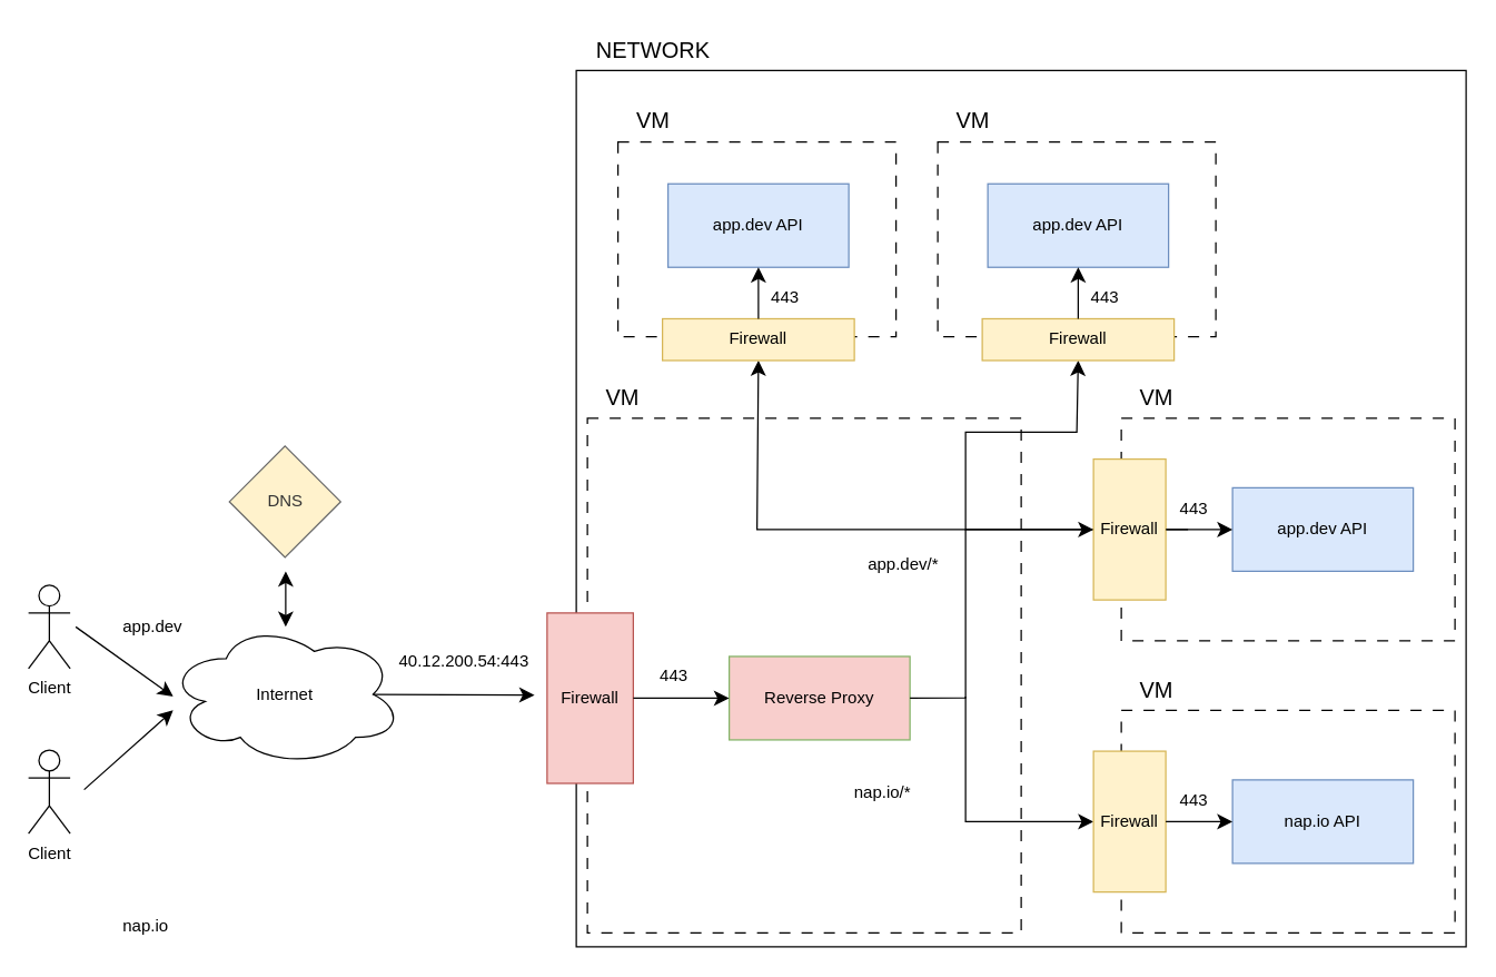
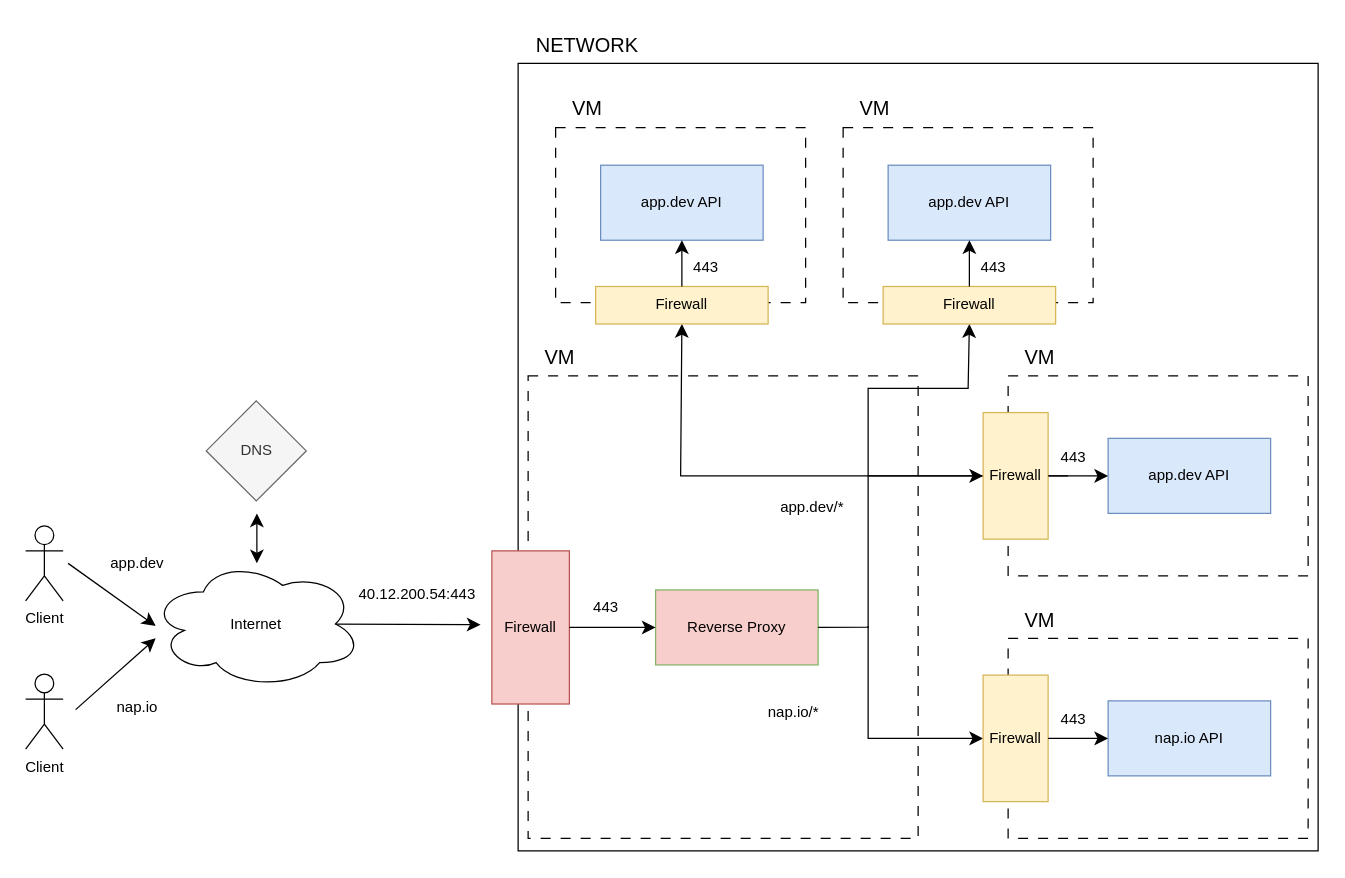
  <mxCell id="0" />
  <mxCell id="1" parent="0" />
  <mxCell id="2" value="" style="rounded=0;whiteSpace=wrap;html=1;align=center;verticalAlign=middle;fontFamily=Helvetica;fontSize=12;" vertex="1" parent="1"><mxGeometry x="414" y="50" width="640" height="630" as="geometry" /></mxCell>
  <mxCell id="3" value="" style="rounded=0;whiteSpace=wrap;html=1;align=center;verticalAlign=middle;fontFamily=Helvetica;fontSize=12;fillColor=none;dashed=1;dashPattern=8 8;" vertex="1" parent="1"><mxGeometry x="422" y="300" width="312" height="370" as="geometry" /></mxCell>
  <mxCell id="4" value="VM" style="text;html=1;align=center;verticalAlign=middle;resizable=0;points=[];autosize=1;strokeColor=none;fillColor=none;fontSize=16;fontFamily=Helvetica;fontColor=default;" vertex="1" parent="1"><mxGeometry x="422" y="270" width="50" height="30" as="geometry" /></mxCell>
  <mxCell id="5" value="Reverse Proxy" style="rounded=0;whiteSpace=wrap;html=1;strokeColor=#82b366;align=center;verticalAlign=middle;fontFamily=Helvetica;fontSize=12;fillColor=#f8cecc;" vertex="1" parent="1"><mxGeometry x="524" y="471.25" width="130" height="60" as="geometry" /></mxCell>
  <mxCell id="6" value="Firewall" style="rounded=0;whiteSpace=wrap;html=1;align=center;verticalAlign=middle;fontFamily=Helvetica;fontSize=12;fillColor=#f8cecc;strokeColor=#b85450;" vertex="1" parent="1"><mxGeometry x="393" y="440" width="62" height="122.5" as="geometry" /></mxCell>
  <mxCell id="7" value="Client" style="shape=umlActor;verticalLabelPosition=bottom;verticalAlign=top;html=1;outlineConnect=0;align=center;fontFamily=Helvetica;fontSize=12;" vertex="1" parent="1"><mxGeometry x="20" y="420" width="30" height="60" as="geometry" /></mxCell>
  <mxCell id="8" value="Internet" style="ellipse;shape=cloud;whiteSpace=wrap;html=1;align=center;verticalAlign=middle;fontFamily=Helvetica;fontSize=12;" vertex="1" parent="1"><mxGeometry x="120" y="447" width="169" height="103" as="geometry" /></mxCell>
  <mxCell id="9" value="" style="endArrow=none;startArrow=classic;html=1;rounded=0;fontFamily=Helvetica;fontSize=12;fontColor=default;startSize=8;endSize=8;curved=0;entryX=1;entryY=0.5;entryDx=0;entryDy=0;exitX=0;exitY=0.5;exitDx=0;exitDy=0;startFill=1;endFill=0;" edge="1" parent="1" source="5" target="6"><mxGeometry width="50" height="50" relative="1" as="geometry"><mxPoint x="505" y="456" as="sourcePoint" /><mxPoint x="555" y="406" as="targetPoint" /><Array as="points" /></mxGeometry></mxCell>
  <mxCell id="10" value="" style="edgeLabel;html=1;align=center;verticalAlign=middle;resizable=0;points=[];fontSize=12;strokeColor=#0e8088;fontFamily=Helvetica;fontColor=default;fillColor=#CFE3E6;" vertex="1" connectable="0" parent="9"><mxGeometry x="-0.255" relative="1" as="geometry"><mxPoint as="offset" /></mxGeometry></mxCell>
  <mxCell id="11" value="443" style="text;html=1;align=center;verticalAlign=middle;resizable=0;points=[];autosize=1;strokeColor=none;fillColor=none;fontSize=12;fontFamily=Helvetica;fontColor=default;" vertex="1" parent="1"><mxGeometry x="464" y="470" width="40" height="30" as="geometry" /></mxCell>
- <mxCell id="12" value="DNS" style="rhombus;whiteSpace=wrap;html=1;strokeColor=#666666;align=center;verticalAlign=middle;fontFamily=Helvetica;fontSize=12;fontColor=#333333;fillColor=#fff2cc;" vertex="1" parent="1"><mxGeometry x="164.5" y="320" width="80" height="80" as="geometry" /></mxCell>
+ <mxCell id="12" value="DNS" style="rhombus;whiteSpace=wrap;html=1;strokeColor=#666666;align=center;verticalAlign=middle;fontFamily=Helvetica;fontSize=12;fontColor=#333333;fillColor=#f5f5f5;" vertex="1" parent="1"><mxGeometry x="164.5" y="320" width="80" height="80" as="geometry" /></mxCell>
  <mxCell id="13" value="" style="endArrow=classic;startArrow=classic;html=1;rounded=0;fontFamily=Helvetica;fontSize=12;fontColor=default;startSize=8;endSize=8;curved=1;" edge="1" parent="1"><mxGeometry width="50" height="50" relative="1" as="geometry"><mxPoint x="205" y="450" as="sourcePoint" /><mxPoint x="205" y="410" as="targetPoint" /></mxGeometry></mxCell>
  <mxCell id="14" value="" style="endArrow=classic;startArrow=none;html=1;rounded=0;fontFamily=Helvetica;fontSize=12;fontColor=default;startSize=8;endSize=8;curved=0;startFill=0;" edge="1" parent="1"><mxGeometry width="50" height="50" relative="1" as="geometry"><mxPoint x="54" y="450" as="sourcePoint" /><mxPoint x="124" y="500" as="targetPoint" /><Array as="points" /></mxGeometry></mxCell>
  <mxCell id="15" value="app.dev" style="text;html=1;align=center;verticalAlign=middle;resizable=0;points=[];autosize=1;strokeColor=none;fillColor=none;fontSize=12;fontFamily=Helvetica;fontColor=default;" vertex="1" parent="1"><mxGeometry x="74" y="435" width="70" height="30" as="geometry" /></mxCell>
  <mxCell id="16" value="" style="endArrow=classic;startArrow=none;html=1;rounded=0;fontFamily=Helvetica;fontSize=12;fontColor=default;startSize=8;endSize=8;curved=1;startFill=0;exitX=0.875;exitY=0.5;exitDx=0;exitDy=0;exitPerimeter=0;" edge="1" parent="1" source="8"><mxGeometry width="50" height="50" relative="1" as="geometry"><mxPoint x="289" y="498.5" as="sourcePoint" /><mxPoint x="384" y="499" as="targetPoint" /><Array as="points" /></mxGeometry></mxCell>
  <mxCell id="17" value="&lt;span style=&quot;font-size: 12px;&quot;&gt;40.12.200.54:443&lt;/span&gt;" style="text;html=1;align=center;verticalAlign=middle;resizable=0;points=[];autosize=1;strokeColor=none;fillColor=none;fontSize=12;fontFamily=Helvetica;fontColor=default;" vertex="1" parent="1"><mxGeometry x="273" y="460" width="120" height="30" as="geometry" /></mxCell>
  <mxCell id="18" value="Client" style="shape=umlActor;verticalLabelPosition=bottom;verticalAlign=top;html=1;outlineConnect=0;align=center;fontFamily=Helvetica;fontSize=12;" vertex="1" parent="1"><mxGeometry x="20" y="538.5" width="30" height="60" as="geometry" /></mxCell>
  <mxCell id="19" value="" style="endArrow=classic;startArrow=none;html=1;rounded=0;fontFamily=Helvetica;fontSize=12;fontColor=default;startSize=8;endSize=8;curved=0;startFill=0;" edge="1" parent="1"><mxGeometry width="50" height="50" relative="1" as="geometry"><mxPoint x="60" y="567" as="sourcePoint" /><mxPoint x="124" y="510" as="targetPoint" /><Array as="points" /></mxGeometry></mxCell>
- <mxCell id="20" value="nap.io" style="text;html=1;align=center;verticalAlign=middle;resizable=0;points=[];autosize=1;strokeColor=none;fillColor=none;fontSize=12;fontFamily=Helvetica;fontColor=default;" vertex="1" parent="1"><mxGeometry x="74" y="650" width="60" height="30" as="geometry" /></mxCell>
+ <mxCell id="20" value="nap.io" style="text;html=1;align=center;verticalAlign=middle;resizable=0;points=[];autosize=1;strokeColor=none;fillColor=none;fontSize=12;fontFamily=Helvetica;fontColor=default;" vertex="1" parent="1"><mxGeometry x="79" y="550" width="60" height="30" as="geometry" /></mxCell>
  <mxCell id="21" value="" style="endArrow=classic;html=1;rounded=0;fontFamily=Helvetica;fontSize=12;fontColor=default;startSize=8;endSize=8;curved=0;exitX=1;exitY=0.5;exitDx=0;exitDy=0;entryX=0.5;entryY=1;entryDx=0;entryDy=0;" edge="1" parent="1" source="5" target="31"><mxGeometry width="50" height="50" relative="1" as="geometry"><mxPoint x="764" y="470" as="sourcePoint" /><mxPoint x="794" y="360" as="targetPoint" /><Array as="points"><mxPoint x="694" y="501" /><mxPoint x="694" y="380" /><mxPoint x="544" y="380" /></Array></mxGeometry></mxCell>
  <mxCell id="22" value="" style="edgeLabel;html=1;align=center;verticalAlign=middle;resizable=0;points=[];fontSize=12;strokeColor=#0e8088;fontFamily=Helvetica;fontColor=default;fillColor=#CFE3E6;" vertex="1" connectable="0" parent="21"><mxGeometry x="0.152" y="3" relative="1" as="geometry"><mxPoint as="offset" /></mxGeometry></mxCell>
  <mxCell id="23" value="" style="endArrow=classic;html=1;rounded=0;fontFamily=Helvetica;fontSize=12;fontColor=default;startSize=8;endSize=8;curved=0;entryX=0.5;entryY=1;entryDx=0;entryDy=0;" edge="1" parent="1" target="52"><mxGeometry width="50" height="50" relative="1" as="geometry"><mxPoint x="854" y="380" as="sourcePoint" /><mxPoint x="794" y="430" as="targetPoint" /><Array as="points"><mxPoint x="694" y="380" /><mxPoint x="694" y="310" /><mxPoint x="774" y="310" /></Array></mxGeometry></mxCell>
  <mxCell id="24" value="" style="endArrow=classic;html=1;rounded=0;fontFamily=Helvetica;fontSize=12;fontColor=default;startSize=8;endSize=8;curved=0;entryX=0;entryY=0.5;entryDx=0;entryDy=0;" edge="1" parent="1" target="38"><mxGeometry width="50" height="50" relative="1" as="geometry"><mxPoint x="694" y="380" as="sourcePoint" /><mxPoint x="854" y="517" as="targetPoint" /><Array as="points" /></mxGeometry></mxCell>
  <mxCell id="25" value="" style="endArrow=classic;html=1;rounded=0;fontFamily=Helvetica;fontSize=12;fontColor=default;startSize=8;endSize=8;curved=0;entryX=0;entryY=0.5;entryDx=0;entryDy=0;" edge="1" parent="1" target="45"><mxGeometry width="50" height="50" relative="1" as="geometry"><mxPoint x="694" y="500" as="sourcePoint" /><mxPoint x="794" y="610" as="targetPoint" /><Array as="points"><mxPoint x="694" y="590" /></Array></mxGeometry></mxCell>
  <mxCell id="26" value="nap.io/*" style="text;html=1;align=center;verticalAlign=middle;resizable=0;points=[];autosize=1;strokeColor=none;fillColor=none;fontSize=12;fontFamily=Helvetica;fontColor=default;" vertex="1" parent="1"><mxGeometry x="604" y="553.5" width="60" height="30" as="geometry" /></mxCell>
  <mxCell id="27" value="app.dev/*" style="text;html=1;align=center;verticalAlign=middle;resizable=0;points=[];autosize=1;strokeColor=none;fillColor=none;fontSize=12;fontFamily=Helvetica;fontColor=default;" vertex="1" parent="1"><mxGeometry x="614" width="70" height="30" as="geometry" y="390" /></mxCell>
  <mxCell id="28" value="" style="rounded=0;whiteSpace=wrap;html=1;align=center;verticalAlign=middle;fontFamily=Helvetica;fontSize=12;fillColor=none;dashed=1;dashPattern=8 8;" vertex="1" parent="1"><mxGeometry x="444" y="101.49" width="200" height="140" as="geometry" /></mxCell>
  <mxCell id="29" value="NETWORK" style="text;html=1;align=center;verticalAlign=middle;resizable=0;points=[];autosize=1;strokeColor=none;fillColor=none;fontSize=16;fontFamily=Helvetica;fontColor=default;" vertex="1" parent="1"><mxGeometry x="414" y="20" width="110" height="30" as="geometry" /></mxCell>
  <mxCell id="30" value="app.dev API" style="rounded=0;whiteSpace=wrap;html=1;strokeColor=#6c8ebf;align=center;verticalAlign=middle;fontFamily=Helvetica;fontSize=12;fillColor=#dae8fc;" vertex="1" parent="1"><mxGeometry x="480" y="131.48" width="130" height="60" as="geometry" /></mxCell>
  <mxCell id="31" value="Firewall" style="rounded=0;whiteSpace=wrap;html=1;align=center;verticalAlign=middle;fontFamily=Helvetica;fontSize=12;fillColor=#fff2cc;strokeColor=#d6b656;" vertex="1" parent="1"><mxGeometry x="476" y="228.49" width="138" height="30" as="geometry" /></mxCell>
  <mxCell id="32" value="443" style="text;html=1;align=center;verticalAlign=middle;resizable=0;points=[];autosize=1;strokeColor=none;fillColor=none;fontSize=12;fontFamily=Helvetica;fontColor=default;" vertex="1" parent="1"><mxGeometry x="544" y="198.49" width="40" height="30" as="geometry" /></mxCell>
  <mxCell id="33" value="" style="endArrow=none;startArrow=classic;html=1;rounded=0;fontFamily=Helvetica;fontSize=12;fontColor=default;startSize=8;endSize=8;curved=0;entryX=0.5;entryY=0;entryDx=0;entryDy=0;exitX=0.5;exitY=1;exitDx=0;exitDy=0;startFill=1;endFill=0;" edge="1" parent="1" source="30" target="31"><mxGeometry width="50" height="50" relative="1" as="geometry"><mxPoint x="553" y="310.99" as="sourcePoint" /><mxPoint x="484" y="310.99" as="targetPoint" /><Array as="points" /></mxGeometry></mxCell>
  <mxCell id="34" value="" style="edgeLabel;html=1;align=center;verticalAlign=middle;resizable=0;points=[];fontSize=12;strokeColor=#0e8088;fontFamily=Helvetica;fontColor=default;fillColor=#CFE3E6;" vertex="1" connectable="0" parent="33"><mxGeometry x="-0.255" relative="1" as="geometry"><mxPoint as="offset" /></mxGeometry></mxCell>
  <mxCell id="35" value="" style="rounded=0;whiteSpace=wrap;html=1;align=center;verticalAlign=middle;fontFamily=Helvetica;fontSize=12;fillColor=none;dashed=1;dashPattern=8 8;" vertex="1" parent="1"><mxGeometry x="806" y="300" width="240" height="160" as="geometry" /></mxCell>
  <mxCell id="36" value="VM" style="text;html=1;align=center;verticalAlign=middle;resizable=0;points=[];autosize=1;strokeColor=none;fillColor=none;fontSize=16;fontFamily=Helvetica;fontColor=default;" vertex="1" parent="1"><mxGeometry x="806" y="270" width="50" height="30" as="geometry" /></mxCell>
  <mxCell id="37" value="app.dev API" style="rounded=0;whiteSpace=wrap;html=1;strokeColor=#6c8ebf;align=center;verticalAlign=middle;fontFamily=Helvetica;fontSize=12;fillColor=#dae8fc;" vertex="1" parent="1"><mxGeometry x="886" y="350" width="130" height="60" as="geometry" /></mxCell>
  <mxCell id="38" value="Firewall" style="rounded=0;whiteSpace=wrap;html=1;align=center;verticalAlign=middle;fontFamily=Helvetica;fontSize=12;fillColor=#fff2cc;strokeColor=#d6b656;" vertex="1" parent="1"><mxGeometry x="786" y="329.37" width="52" height="101.25" as="geometry" /></mxCell>
  <mxCell id="39" value="443" style="text;html=1;align=center;verticalAlign=middle;resizable=0;points=[];autosize=1;strokeColor=none;fillColor=none;fontSize=12;fontFamily=Helvetica;fontColor=default;" vertex="1" parent="1"><mxGeometry x="838" y="350" width="40" height="30" as="geometry" /></mxCell>
  <mxCell id="40" value="" style="endArrow=none;startArrow=classic;html=1;rounded=0;fontFamily=Helvetica;fontSize=12;fontColor=default;startSize=8;endSize=8;curved=0;entryX=1;entryY=0.5;entryDx=0;entryDy=0;exitX=0;exitY=0.5;exitDx=0;exitDy=0;startFill=1;endFill=0;" edge="1" parent="1" source="37" target="38"><mxGeometry width="50" height="50" relative="1" as="geometry"><mxPoint x="945" y="529.5" as="sourcePoint" /><mxPoint x="876" y="529.5" as="targetPoint" /><Array as="points" /></mxGeometry></mxCell>
  <mxCell id="41" value="" style="edgeLabel;html=1;align=center;verticalAlign=middle;resizable=0;points=[];fontSize=12;strokeColor=#0e8088;fontFamily=Helvetica;fontColor=default;fillColor=#CFE3E6;" vertex="1" connectable="0" parent="40"><mxGeometry x="-0.255" relative="1" as="geometry"><mxPoint as="offset" /></mxGeometry></mxCell>
  <mxCell id="42" value="" style="rounded=0;whiteSpace=wrap;html=1;align=center;verticalAlign=middle;fontFamily=Helvetica;fontSize=12;fillColor=none;dashed=1;dashPattern=8 8;" vertex="1" parent="1"><mxGeometry x="806" y="510" width="240" height="160" as="geometry" /></mxCell>
  <mxCell id="43" value="VM" style="text;html=1;align=center;verticalAlign=middle;resizable=0;points=[];autosize=1;strokeColor=none;fillColor=none;fontSize=16;fontFamily=Helvetica;fontColor=default;" vertex="1" parent="1"><mxGeometry x="806" y="480" width="50" height="30" as="geometry" /></mxCell>
  <mxCell id="44" value="nap.io API" style="rounded=0;whiteSpace=wrap;html=1;strokeColor=#6c8ebf;align=center;verticalAlign=middle;fontFamily=Helvetica;fontSize=12;fillColor=#dae8fc;" vertex="1" parent="1"><mxGeometry x="886" y="560" width="130" height="60" as="geometry" /></mxCell>
  <mxCell id="45" value="Firewall" style="rounded=0;whiteSpace=wrap;html=1;align=center;verticalAlign=middle;fontFamily=Helvetica;fontSize=12;fillColor=#fff2cc;strokeColor=#d6b656;" vertex="1" parent="1"><mxGeometry x="786" y="539.37" width="52" height="101.25" as="geometry" /></mxCell>
  <mxCell id="46" value="443" style="text;html=1;align=center;verticalAlign=middle;resizable=0;points=[];autosize=1;strokeColor=none;fillColor=none;fontSize=12;fontFamily=Helvetica;fontColor=default;" vertex="1" parent="1"><mxGeometry x="838" y="560" width="40" height="30" as="geometry" /></mxCell>
  <mxCell id="47" value="" style="endArrow=none;startArrow=classic;html=1;rounded=0;fontFamily=Helvetica;fontSize=12;fontColor=default;startSize=8;endSize=8;curved=0;entryX=1;entryY=0.5;entryDx=0;entryDy=0;exitX=0;exitY=0.5;exitDx=0;exitDy=0;startFill=1;endFill=0;" edge="1" parent="1" source="44" target="45"><mxGeometry width="50" height="50" relative="1" as="geometry"><mxPoint x="945" y="739.5" as="sourcePoint" /><mxPoint x="876" y="739.5" as="targetPoint" /><Array as="points" /></mxGeometry></mxCell>
  <mxCell id="48" value="" style="edgeLabel;html=1;align=center;verticalAlign=middle;resizable=0;points=[];fontSize=12;strokeColor=#0e8088;fontFamily=Helvetica;fontColor=default;fillColor=#CFE3E6;" vertex="1" connectable="0" parent="47"><mxGeometry x="-0.255" relative="1" as="geometry"><mxPoint as="offset" /></mxGeometry></mxCell>
  <mxCell id="49" value="" style="rounded=0;whiteSpace=wrap;html=1;align=center;verticalAlign=middle;fontFamily=Helvetica;fontSize=12;fillColor=none;dashed=1;dashPattern=8 8;" vertex="1" parent="1"><mxGeometry x="674" y="101.49" width="200" height="140" as="geometry" /></mxCell>
  <mxCell id="50" value="VM" style="text;html=1;align=center;verticalAlign=middle;resizable=0;points=[];autosize=1;strokeColor=none;fillColor=none;fontSize=16;fontFamily=Helvetica;fontColor=default;" vertex="1" parent="1"><mxGeometry x="674" y="71.49" width="50" height="30" as="geometry" /></mxCell>
  <mxCell id="51" value="app.dev API" style="rounded=0;whiteSpace=wrap;html=1;strokeColor=#6c8ebf;align=center;verticalAlign=middle;fontFamily=Helvetica;fontSize=12;fillColor=#dae8fc;" vertex="1" parent="1"><mxGeometry x="710" y="131.48" width="130" height="60" as="geometry" /></mxCell>
  <mxCell id="52" value="Firewall" style="rounded=0;whiteSpace=wrap;html=1;align=center;verticalAlign=middle;fontFamily=Helvetica;fontSize=12;fillColor=#fff2cc;strokeColor=#d6b656;" vertex="1" parent="1"><mxGeometry x="706" y="228.49" width="138" height="30" as="geometry" /></mxCell>
  <mxCell id="53" value="443" style="text;html=1;align=center;verticalAlign=middle;resizable=0;points=[];autosize=1;strokeColor=none;fillColor=none;fontSize=12;fontFamily=Helvetica;fontColor=default;" vertex="1" parent="1"><mxGeometry x="774" y="198.49" width="40" height="30" as="geometry" /></mxCell>
  <mxCell id="54" value="" style="endArrow=none;startArrow=classic;html=1;rounded=0;fontFamily=Helvetica;fontSize=12;fontColor=default;startSize=8;endSize=8;curved=0;entryX=0.5;entryY=0;entryDx=0;entryDy=0;exitX=0.5;exitY=1;exitDx=0;exitDy=0;startFill=1;endFill=0;" edge="1" parent="1" source="51" target="52"><mxGeometry width="50" height="50" relative="1" as="geometry"><mxPoint x="783" y="310.99" as="sourcePoint" /><mxPoint x="714" y="310.99" as="targetPoint" /><Array as="points" /></mxGeometry></mxCell>
  <mxCell id="55" value="" style="edgeLabel;html=1;align=center;verticalAlign=middle;resizable=0;points=[];fontSize=12;strokeColor=#0e8088;fontFamily=Helvetica;fontColor=default;fillColor=#CFE3E6;" vertex="1" connectable="0" parent="54"><mxGeometry x="-0.255" relative="1" as="geometry"><mxPoint as="offset" /></mxGeometry></mxCell>
  <mxCell id="56" value="VM" style="text;html=1;align=center;verticalAlign=middle;resizable=0;points=[];autosize=1;strokeColor=none;fillColor=none;fontSize=16;fontFamily=Helvetica;fontColor=default;" vertex="1" parent="1"><mxGeometry x="444" y="71.49" width="50" height="30" as="geometry" /></mxCell>
